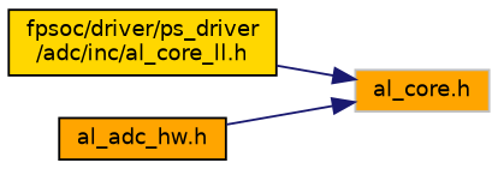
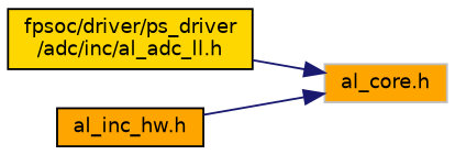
  digraph {
    rankdir=LR
    node [color=black fillcolor=orange fontname=Helvetica fontsize=10 shape=record style=filled]
    edge [color=midnightblue fontname=Helvetica fontsize=10 labelfontname=Helvetica labelfontsize=10 style=solid]
-   n1 [fillcolor=gold fontcolor=black height=0.2 label="fpsoc/driver/ps_driver\l/adc/inc/al_core_ll.h" width=0.4]
+   n1 [fillcolor=gold fontcolor=black height=0.2 label="fpsoc/driver/ps_driver\l/adc/inc/al_adc_ll.h" width=0.4]
    n2 [color=grey75 height=0.2 label="al_core.h" width=0.4]
-   n3 [height=0.2 label="al_adc_hw.h" width=0.4]
+   n3 [height=0.2 label="al_inc_hw.h" width=0.4]
    n1 -> n2
    n3 -> n2
  }
